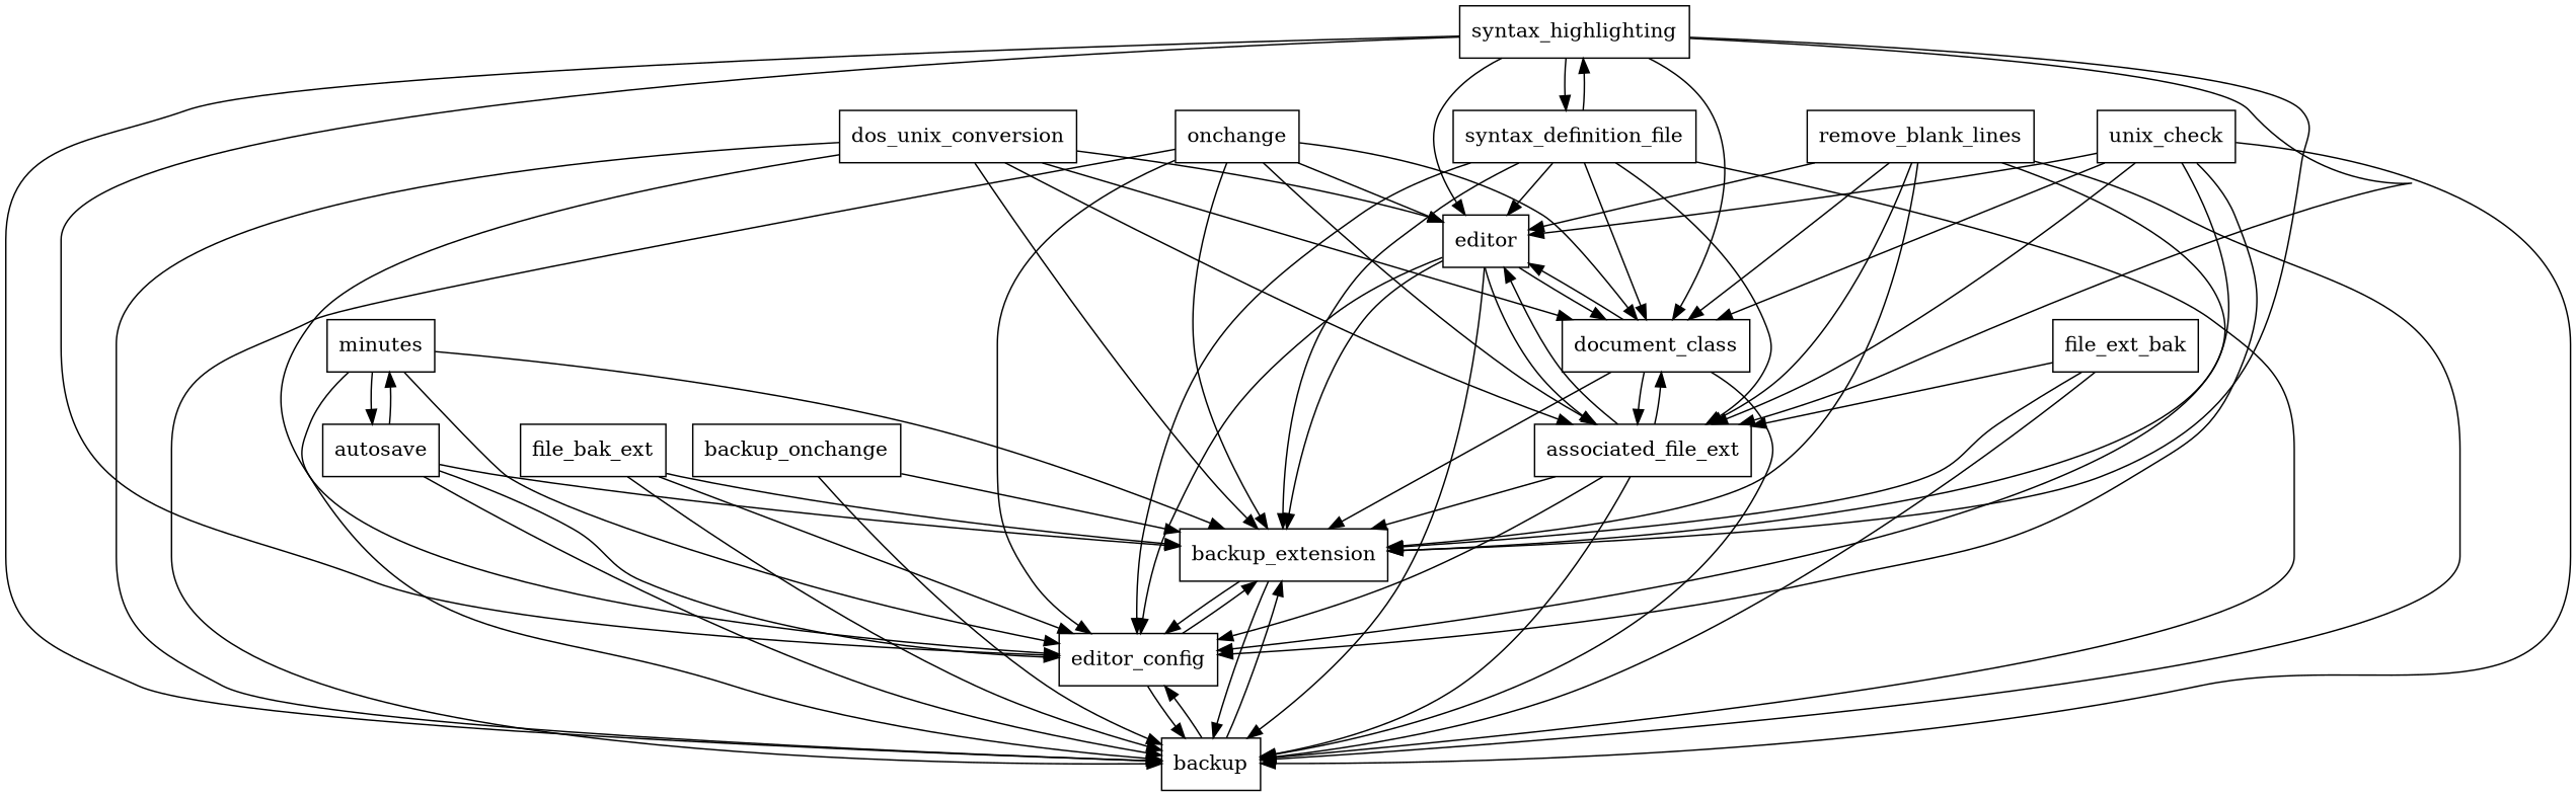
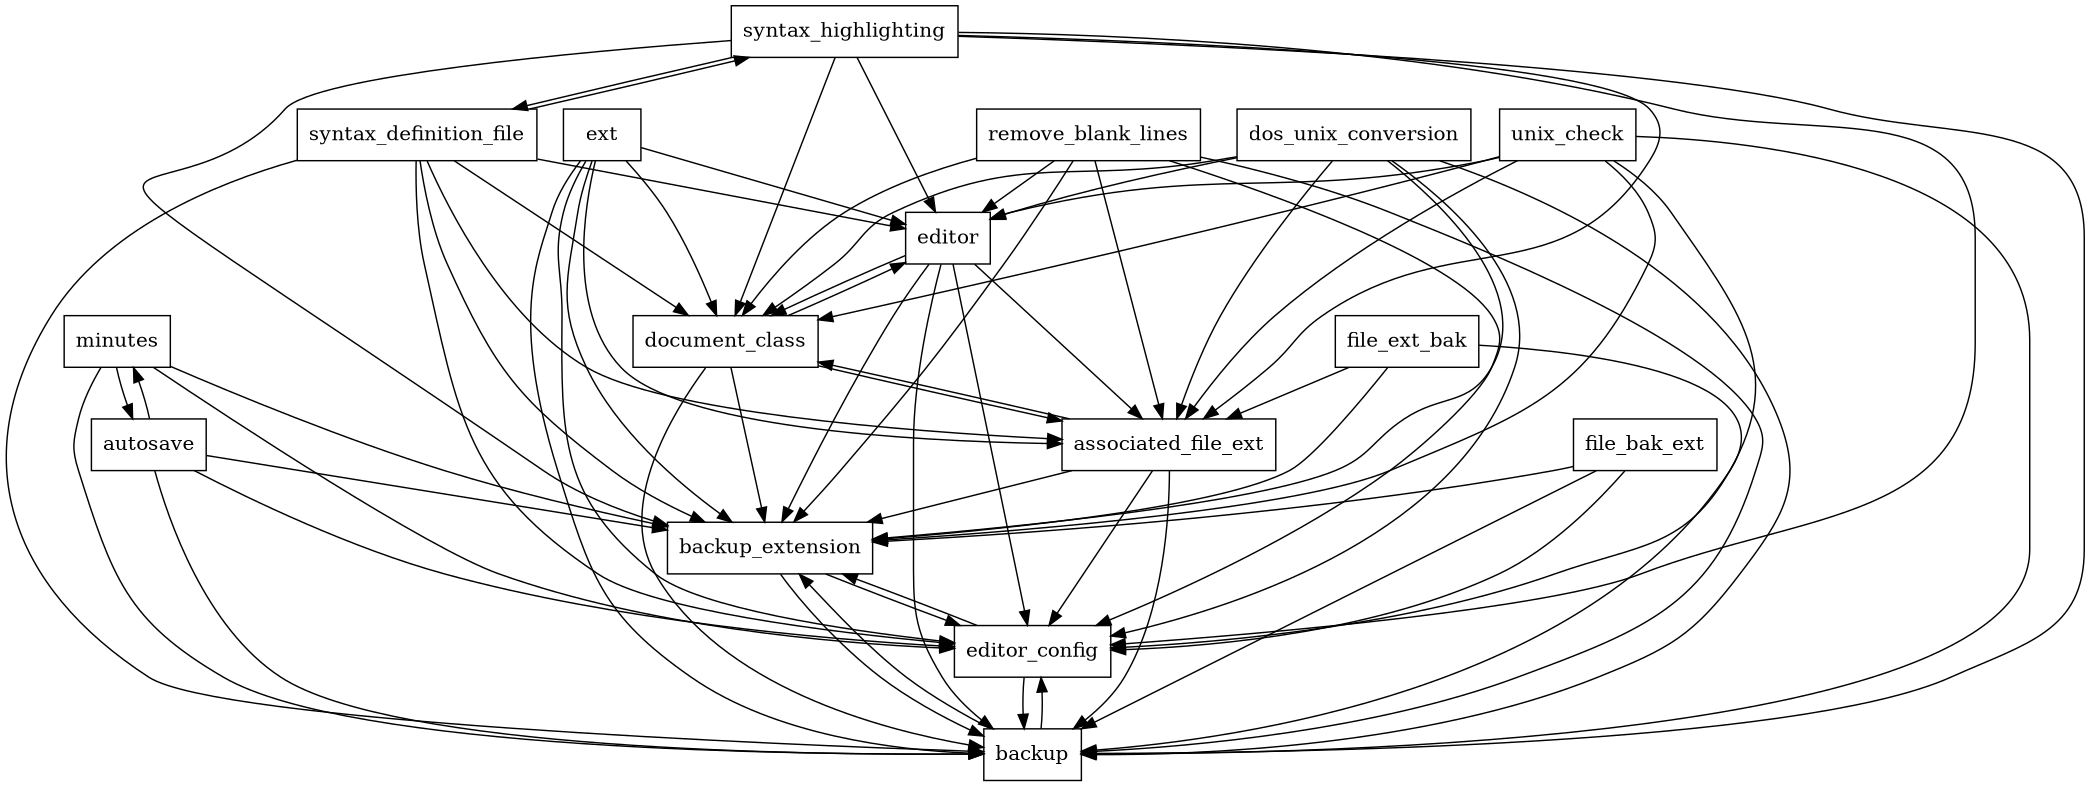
  digraph {
    rankdir=TB
    node [shape=box]
    edge [arrowhead=normal]
    n1 [label=minutes]
    n2 [label=backup_extension]
    n3 [label=autosave]
    n4 [label=editor_config]
    n5 [label=backup]
-   n6 [label=backup_onchange]
    n7 [label=editor]
    n8 [label=document_class]
    n9 [label=associated_file_ext]
-   n10 [label=onchange]
+   n10 [label=ext]
    n11 [label=file_ext_bak]
    n12 [label=syntax_highlighting]
    n13 [label=syntax_definition_file]
    n14 [label=unix_check]
    n15 [label=file_bak_ext]
    n16 [label=remove_blank_lines]
    n17 [label=dos_unix_conversion]
    n1 -> n2
    n1 -> n3
    n1 -> n4
    n1 -> n5
    n2 -> n4
    n2 -> n5
    n3 -> n1
    n3 -> n2
    n3 -> n4
    n3 -> n5
    n4 -> n2
    n4 -> n5
    n5 -> n2
    n5 -> n4
-   n6 -> n2
-   n6 -> n5
    n7 -> n2
    n7 -> n4
    n7 -> n5
    n7 -> n8
    n7 -> n9
    n8 -> n2
    n8 -> n5
    n8 -> n7
    n8 -> n9
    n9 -> n2
    n9 -> n4
    n9 -> n5
-   n9 -> n7
    n9 -> n8
    n10 -> n2
    n10 -> n4
    n10 -> n5
    n10 -> n7
    n10 -> n8
    n10 -> n9
    n11 -> n2
    n11 -> n5
    n11 -> n9
    n12 -> n2
    n12 -> n4
    n12 -> n5
    n12 -> n7
    n12 -> n8
    n12 -> n9
    n12 -> n13
    n13 -> n2
    n13 -> n4
    n13 -> n5
    n13 -> n7
    n13 -> n8
    n13 -> n9
    n13 -> n12
    n14 -> n2
    n14 -> n4
    n14 -> n5
    n14 -> n7
    n14 -> n8
    n14 -> n9
    n15 -> n2
    n15 -> n4
    n15 -> n5
    n16 -> n2
    n16 -> n4
    n16 -> n5
    n16 -> n7
    n16 -> n8
    n16 -> n9
    n17 -> n2
    n17 -> n4
    n17 -> n5
    n17 -> n7
    n17 -> n8
    n17 -> n9
  }
